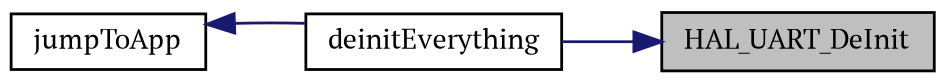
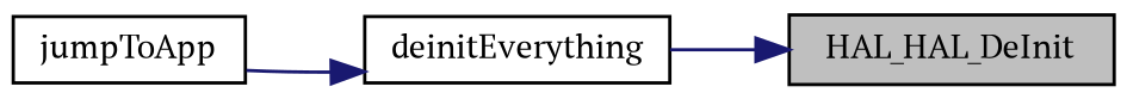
  digraph {
    fontname="PT Serif"
    rankdir=RL
    node [color=black fillcolor=white fontname="PT Serif" fontsize=10 shape=record style=filled]
    edge [color=midnightblue dir=back fontname="PT Serif" fontsize=10 labelfontname=Helvetica labelfontsize=10 style=solid]
-   n1 [fillcolor=grey75 fontcolor=black height=0.2 label=HAL_UART_DeInit width=0.4]
+   n1 [fillcolor=grey75 fontcolor=black height=0.2 label=HAL_HAL_DeInit width=0.4]
    n2 [height=0.2 label=deinitEverything width=0.4]
    n3 [height=0.2 label=jumpToApp width=0.4]
    n1 -> n2
-   n3 -> n2
+   n2 -> n3
  }
